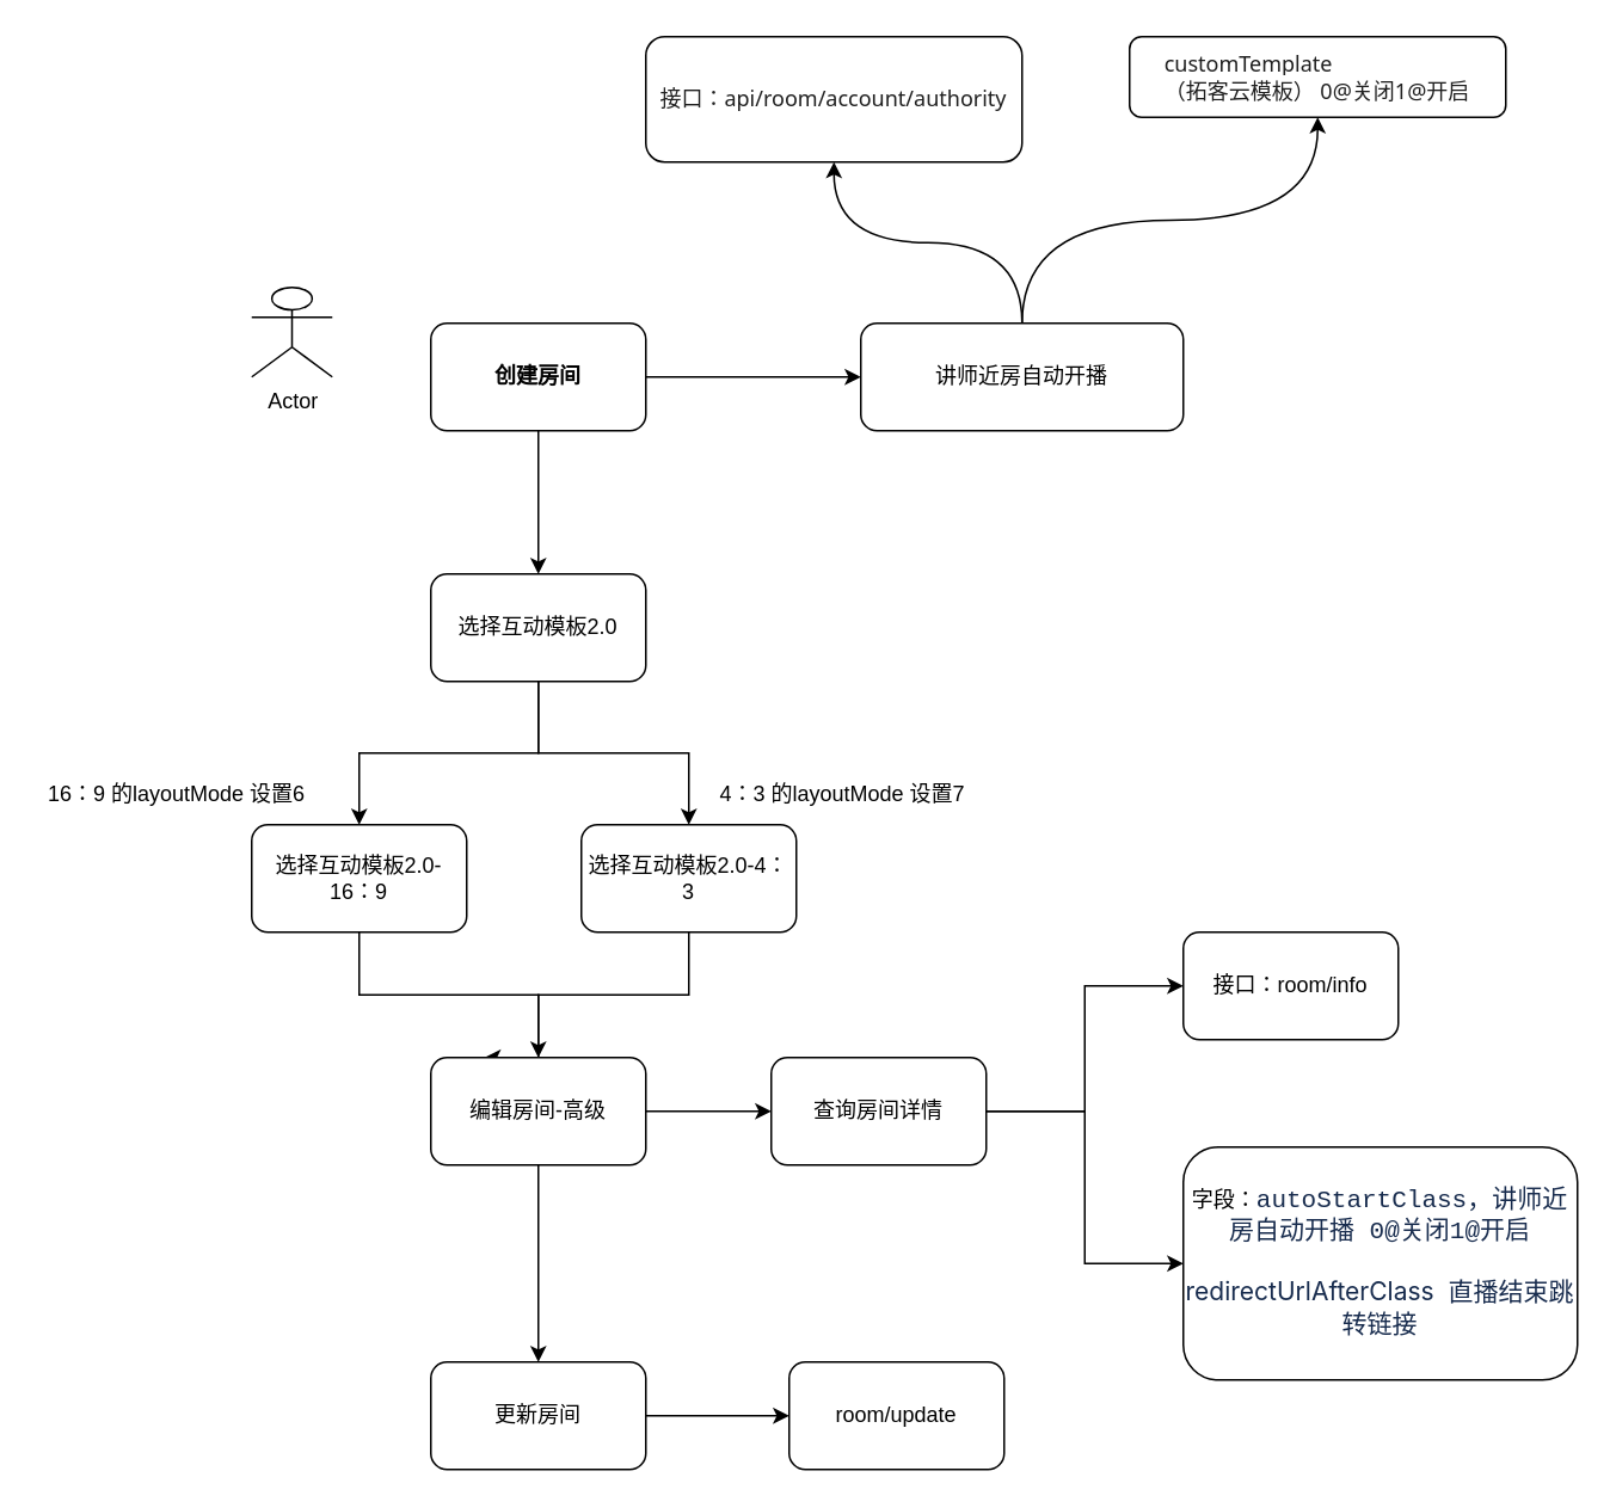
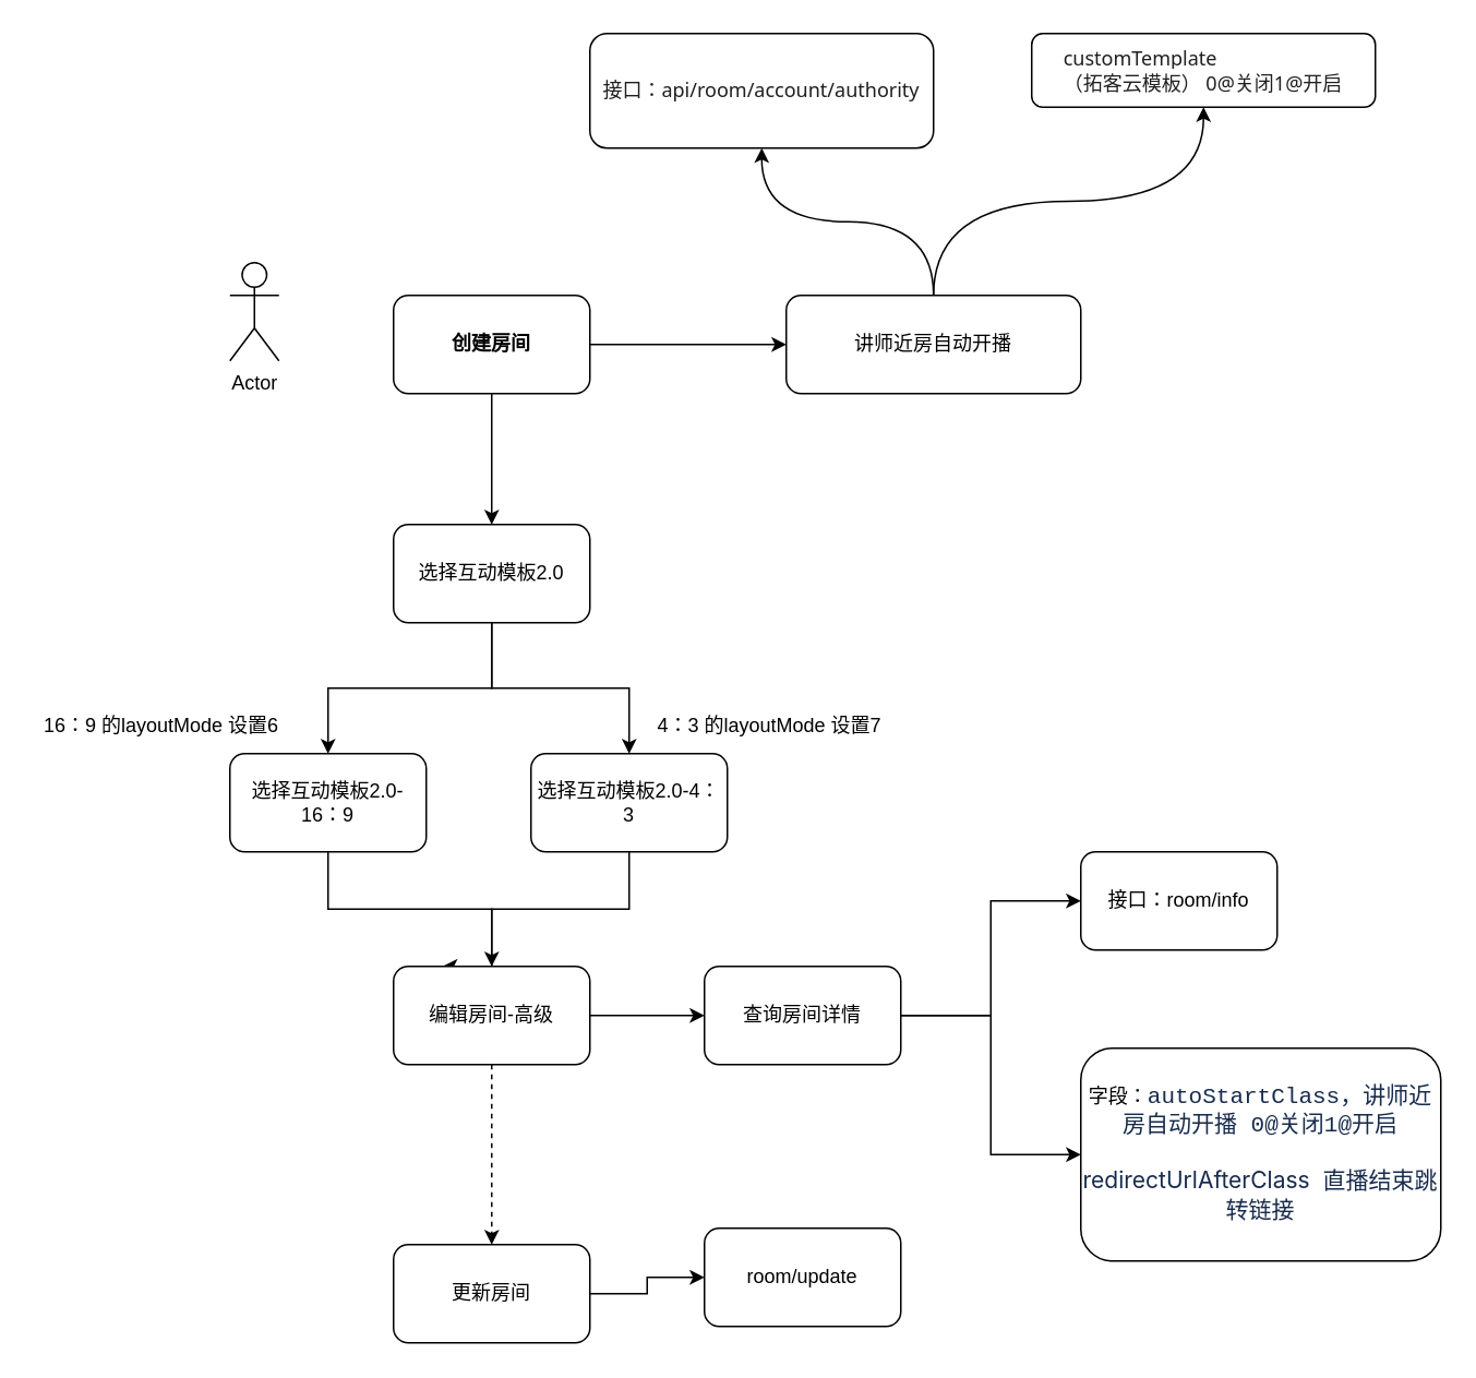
  <mxCell id="0" />
  <mxCell id="1" parent="0" />
  <mxCell id="2" value="" style="edgeStyle=orthogonalEdgeStyle;rounded=0;orthogonalLoop=1;jettySize=auto;html=1;" edge="1" parent="1" source="4" target="8"><mxGeometry relative="1" as="geometry" /></mxCell>
  <mxCell id="3" value="" style="edgeStyle=orthogonalEdgeStyle;rounded=0;orthogonalLoop=1;jettySize=auto;html=1;" edge="1" parent="1" source="4" target="13"><mxGeometry relative="1" as="geometry" /></mxCell>
  <mxCell id="4" value="&lt;b&gt;创建房间&lt;/b&gt;" style="rounded=1;whiteSpace=wrap;html=1;" vertex="1" parent="1"><mxGeometry x="240" y="180" width="120" height="60" as="geometry" /></mxCell>
- <mxCell id="5" value="Actor" style="shape=umlActor;verticalLabelPosition=bottom;verticalAlign=top;html=1;outlineConnect=0;" vertex="1" parent="1"><mxGeometry x="140" y="160" width="45" height="50" as="geometry" /></mxCell>
+ <mxCell id="5" value="Actor" style="shape=umlActor;verticalLabelPosition=bottom;verticalAlign=top;html=1;outlineConnect=0;" vertex="1" parent="1"><mxGeometry x="140" y="160" width="30" height="60" as="geometry" /></mxCell>
  <mxCell id="6" style="edgeStyle=orthogonalEdgeStyle;rounded=0;orthogonalLoop=1;jettySize=auto;html=1;curved=1;exitX=0.5;exitY=0;exitDx=0;exitDy=0;" edge="1" parent="1" source="8" target="10"><mxGeometry relative="1" as="geometry" /></mxCell>
  <mxCell id="7" style="edgeStyle=orthogonalEdgeStyle;rounded=0;orthogonalLoop=1;jettySize=auto;html=1;entryX=0.5;entryY=1;entryDx=0;entryDy=0;curved=1;" edge="1" parent="1" source="8" target="9"><mxGeometry relative="1" as="geometry" /></mxCell>
  <mxCell id="8" value="讲师近房自动开播" style="whiteSpace=wrap;html=1;rounded=1;" vertex="1" parent="1"><mxGeometry x="480" y="180" width="180" height="60" as="geometry" /></mxCell>
  <mxCell id="9" value="&lt;span style=&quot;color: rgb(31, 31, 31); font-family: system-ui, sans-serif; text-align: start; background-color: rgb(255, 255, 255);&quot;&gt;接口：api/room/account/authority&lt;/span&gt;" style="rounded=1;whiteSpace=wrap;html=1;" vertex="1" parent="1"><mxGeometry x="360" y="20" width="210" height="70" as="geometry" /></mxCell>
  <mxCell id="10" value="&lt;div style=&quot;text-align: start;&quot;&gt;&lt;font face=&quot;system-ui, sans-serif&quot; color=&quot;#1f1f1f&quot;&gt;&lt;span style=&quot;background-color: rgb(255, 255, 255);&quot;&gt;customTemplate&amp;nbsp;&lt;/span&gt;&lt;/font&gt;&lt;/div&gt;&lt;div style=&quot;text-align: start;&quot;&gt;&lt;font face=&quot;system-ui, sans-serif&quot; color=&quot;#1f1f1f&quot;&gt;&lt;span style=&quot;background-color: rgb(255, 255, 255);&quot;&gt;（拓客云模板） 0@关闭1@开启&lt;/span&gt;&lt;/font&gt;&lt;/div&gt;" style="rounded=1;whiteSpace=wrap;html=1;" vertex="1" parent="1"><mxGeometry x="630" y="20" width="210" height="45" as="geometry" /></mxCell>
  <mxCell id="11" value="" style="edgeStyle=orthogonalEdgeStyle;rounded=0;orthogonalLoop=1;jettySize=auto;html=1;" edge="1" parent="1" source="13" target="15"><mxGeometry relative="1" as="geometry" /></mxCell>
  <mxCell id="12" style="edgeStyle=orthogonalEdgeStyle;rounded=0;orthogonalLoop=1;jettySize=auto;html=1;entryX=0.5;entryY=0;entryDx=0;entryDy=0;" edge="1" parent="1" source="13" target="17"><mxGeometry relative="1" as="geometry" /></mxCell>
  <mxCell id="13" value="选择互动模板2.0" style="whiteSpace=wrap;html=1;rounded=1;" vertex="1" parent="1"><mxGeometry x="240" y="320" width="120" height="60" as="geometry" /></mxCell>
  <mxCell id="14" style="edgeStyle=orthogonalEdgeStyle;rounded=0;orthogonalLoop=1;jettySize=auto;html=1;entryX=0.25;entryY=0;entryDx=0;entryDy=0;" edge="1" parent="1" source="15" target="22"><mxGeometry relative="1" as="geometry"><Array as="points"><mxPoint x="200" y="555" /><mxPoint x="300" y="555" /><mxPoint x="300" y="590" /></Array></mxGeometry></mxCell>
  <mxCell id="15" value="选择互动模板2.0-16：9" style="whiteSpace=wrap;html=1;rounded=1;" vertex="1" parent="1"><mxGeometry x="140" y="460" width="120" height="60" as="geometry" /></mxCell>
  <mxCell id="16" style="edgeStyle=orthogonalEdgeStyle;rounded=0;orthogonalLoop=1;jettySize=auto;html=1;entryX=0.5;entryY=0;entryDx=0;entryDy=0;" edge="1" parent="1" source="17" target="22"><mxGeometry relative="1" as="geometry" /></mxCell>
  <mxCell id="17" value="选择互动模板2.0-4：3" style="whiteSpace=wrap;html=1;rounded=1;" vertex="1" parent="1"><mxGeometry x="324" y="460" width="120" height="60" as="geometry" /></mxCell>
  <mxCell id="18" value="16：9 的layoutMode 设置6&amp;nbsp;" style="text;html=1;whiteSpace=wrap;strokeColor=none;fillColor=none;align=center;verticalAlign=middle;rounded=0;" vertex="1" parent="1"><mxGeometry x="20" y="430" width="160" height="25" as="geometry" /></mxCell>
  <mxCell id="19" value="4：3 的layoutMode 设置7" style="text;html=1;whiteSpace=wrap;strokeColor=none;fillColor=none;align=center;verticalAlign=middle;rounded=0;" vertex="1" parent="1"><mxGeometry x="390" y="427.5" width="160" height="30" as="geometry" /></mxCell>
  <mxCell id="20" value="" style="edgeStyle=orthogonalEdgeStyle;rounded=0;orthogonalLoop=1;jettySize=auto;html=1;" edge="1" parent="1" source="22" target="25"><mxGeometry relative="1" as="geometry" /></mxCell>
- <mxCell id="21" value="" style="edgeStyle=orthogonalEdgeStyle;rounded=0;orthogonalLoop=1;jettySize=auto;html=1;" edge="1" parent="1" source="22" target="29"><mxGeometry relative="1" as="geometry" /></mxCell>
+ <mxCell id="21" value="" style="edgeStyle=orthogonalEdgeStyle;rounded=0;orthogonalLoop=1;jettySize=auto;html=1;dashed=1;" edge="1" parent="1" source="22" target="29"><mxGeometry relative="1" as="geometry" /></mxCell>
  <mxCell id="22" value="编辑房间-高级" style="whiteSpace=wrap;html=1;rounded=1;" vertex="1" parent="1"><mxGeometry x="240" y="590" width="120" height="60" as="geometry" /></mxCell>
  <mxCell id="23" style="edgeStyle=orthogonalEdgeStyle;rounded=0;orthogonalLoop=1;jettySize=auto;html=1;entryX=0;entryY=0.5;entryDx=0;entryDy=0;" edge="1" parent="1" source="25" target="26"><mxGeometry relative="1" as="geometry"><mxPoint x="690" y="470" as="targetPoint" /></mxGeometry></mxCell>
  <mxCell id="24" style="edgeStyle=orthogonalEdgeStyle;rounded=0;orthogonalLoop=1;jettySize=auto;html=1;entryX=0;entryY=0.5;entryDx=0;entryDy=0;" edge="1" parent="1" source="25" target="27"><mxGeometry relative="1" as="geometry" /></mxCell>
  <mxCell id="25" value="查询房间详情" style="whiteSpace=wrap;html=1;rounded=1;" vertex="1" parent="1"><mxGeometry x="430" y="590" width="120" height="60" as="geometry" /></mxCell>
  <mxCell id="26" value="接口：room/info" style="rounded=1;whiteSpace=wrap;html=1;" vertex="1" parent="1"><mxGeometry x="660" y="520" width="120" height="60" as="geometry" /></mxCell>
  <mxCell id="27" value="字段：&lt;span style=&quot;font-family: SFMono-Medium, &amp;quot;SF Mono&amp;quot;, &amp;quot;Segoe UI Mono&amp;quot;, &amp;quot;Roboto Mono&amp;quot;, &amp;quot;Ubuntu Mono&amp;quot;, Menlo, Courier, monospace; background-color: rgb(255, 255, 255); color: rgb(23, 43, 77); font-size: 14px; text-align: start;&quot;&gt;autoStartClass，讲师近房自动开播 0@关闭1@开启&lt;/span&gt;&lt;div&gt;&lt;span style=&quot;font-family: SFMono-Medium, &amp;quot;SF Mono&amp;quot;, &amp;quot;Segoe UI Mono&amp;quot;, &amp;quot;Roboto Mono&amp;quot;, &amp;quot;Ubuntu Mono&amp;quot;, Menlo, Courier, monospace; background-color: rgb(255, 255, 255); color: rgb(23, 43, 77); font-size: 14px; text-align: start;&quot;&gt;&lt;span style=&quot;font-family: -apple-system, BlinkMacSystemFont, &amp;quot;Segoe UI&amp;quot;, Roboto, Oxygen, Ubuntu, &amp;quot;Fira Sans&amp;quot;, &amp;quot;Droid Sans&amp;quot;, &amp;quot;Helvetica Neue&amp;quot;, sans-serif;&quot;&gt;&lt;br&gt;&lt;/span&gt;&lt;/span&gt;&lt;/div&gt;&lt;div&gt;&lt;span style=&quot;font-family: SFMono-Medium, &amp;quot;SF Mono&amp;quot;, &amp;quot;Segoe UI Mono&amp;quot;, &amp;quot;Roboto Mono&amp;quot;, &amp;quot;Ubuntu Mono&amp;quot;, Menlo, Courier, monospace; background-color: rgb(255, 255, 255); color: rgb(23, 43, 77); font-size: 14px; text-align: start;&quot;&gt;&lt;span style=&quot;font-family: -apple-system, BlinkMacSystemFont, &amp;quot;Segoe UI&amp;quot;, Roboto, Oxygen, Ubuntu, &amp;quot;Fira Sans&amp;quot;, &amp;quot;Droid Sans&amp;quot;, &amp;quot;Helvetica Neue&amp;quot;, sans-serif;&quot;&gt;redirectUrlAfterClass&amp;nbsp; 直播结束跳转链接&lt;/span&gt;&lt;/span&gt;&lt;/div&gt;" style="rounded=1;whiteSpace=wrap;html=1;" vertex="1" parent="1"><mxGeometry x="660" y="640" width="220" height="130" as="geometry" /></mxCell>
  <mxCell id="28" value="" style="edgeStyle=orthogonalEdgeStyle;rounded=0;orthogonalLoop=1;jettySize=auto;html=1;" edge="1" parent="1" source="29" target="30"><mxGeometry relative="1" as="geometry" /></mxCell>
  <mxCell id="29" value="更新房间" style="whiteSpace=wrap;html=1;rounded=1;" vertex="1" parent="1"><mxGeometry x="240" y="760" width="120" height="60" as="geometry" /></mxCell>
- <mxCell id="30" value="room/update" style="whiteSpace=wrap;html=1;rounded=1;" vertex="1" parent="1"><mxGeometry x="440" y="760" width="120" height="60" as="geometry" /></mxCell>
+ <mxCell id="30" value="room/update" style="whiteSpace=wrap;html=1;rounded=1;" vertex="1" parent="1"><mxGeometry x="430" y="750" width="120" height="60" as="geometry" /></mxCell>
